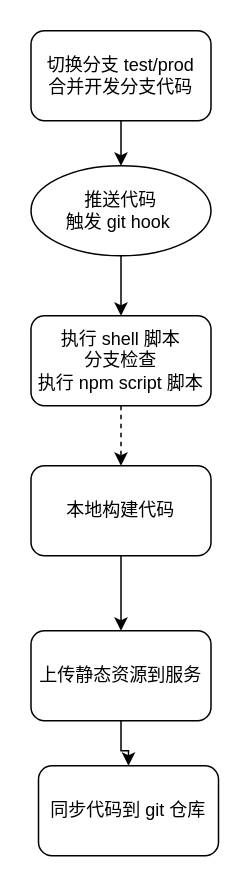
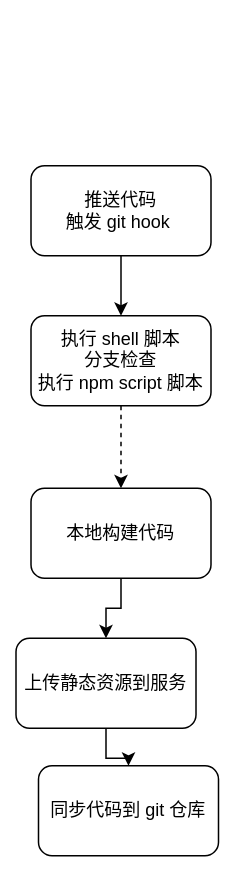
  <mxCell id="0" />
  <mxCell id="1" parent="0" />
- <mxCell id="2" value="" style="edgeStyle=orthogonalEdgeStyle;rounded=0;orthogonalLoop=1;jettySize=auto;html=1;" edge="1" parent="1" source="3" target="5"><mxGeometry relative="1" as="geometry" /></mxCell>
- <mxCell id="3" value="切换分支 test/prod&lt;br&gt;合并开发分支代码" style="rounded=1;whiteSpace=wrap;html=1;" vertex="1" parent="1"><mxGeometry x="20" y="20" width="120" height="60" as="geometry" /></mxCell>
  <mxCell id="4" value="" style="edgeStyle=orthogonalEdgeStyle;rounded=0;orthogonalLoop=1;jettySize=auto;html=1;" edge="1" parent="1" source="5" target="7"><mxGeometry relative="1" as="geometry" /></mxCell>
- <mxCell id="5" value="推送代码&lt;br&gt;触发 git hook&amp;nbsp;" style="ellipse;whiteSpace=wrap;html=1;" vertex="1" parent="1"><mxGeometry x="20" y="110" width="120" height="60" as="geometry" /></mxCell>
+ <mxCell id="5" value="推送代码&lt;br&gt;触发 git hook&amp;nbsp;" style="whiteSpace=wrap;html=1;rounded=1;" vertex="1" parent="1"><mxGeometry x="20" y="110" width="120" height="60" as="geometry" /></mxCell>
  <mxCell id="6" value="" style="edgeStyle=orthogonalEdgeStyle;rounded=0;orthogonalLoop=1;jettySize=auto;html=1;dashed=1;" edge="1" parent="1" source="7" target="9"><mxGeometry relative="1" as="geometry" /></mxCell>
  <mxCell id="7" value="执行 shell 脚本&lt;br&gt;分支检查&lt;br&gt;执行 npm script 脚本" style="whiteSpace=wrap;html=1;rounded=1;" vertex="1" parent="1"><mxGeometry x="20" y="210" width="120" height="60" as="geometry" /></mxCell>
  <mxCell id="8" value="" style="edgeStyle=orthogonalEdgeStyle;rounded=0;orthogonalLoop=1;jettySize=auto;html=1;" edge="1" parent="1" source="9" target="11"><mxGeometry relative="1" as="geometry" /></mxCell>
- <mxCell id="9" value="本地构建代码" style="whiteSpace=wrap;html=1;rounded=1;" vertex="1" parent="1"><mxGeometry x="20" y="310" width="120" height="60" as="geometry" /></mxCell>
+ <mxCell id="9" value="本地构建代码" style="whiteSpace=wrap;html=1;rounded=1;" vertex="1" parent="1"><mxGeometry x="20" y="325" width="120" height="60" as="geometry" /></mxCell>
  <mxCell id="10" value="" style="edgeStyle=orthogonalEdgeStyle;rounded=0;orthogonalLoop=1;jettySize=auto;html=1;" edge="1" parent="1" source="11" target="12"><mxGeometry relative="1" as="geometry" /></mxCell>
- <mxCell id="11" value="上传静态资源到服务" style="whiteSpace=wrap;html=1;rounded=1;" vertex="1" parent="1"><mxGeometry x="20" y="420" width="120" height="60" as="geometry" /></mxCell>
+ <mxCell id="11" value="上传静态资源到服务" style="whiteSpace=wrap;html=1;rounded=1;" vertex="1" parent="1"><mxGeometry x="10" y="425" width="120" height="60" as="geometry" /></mxCell>
  <mxCell id="12" value="同步代码到 git 仓库" style="whiteSpace=wrap;html=1;rounded=1;" vertex="1" parent="1"><mxGeometry x="25" y="510" width="120" height="60" as="geometry" /></mxCell>
